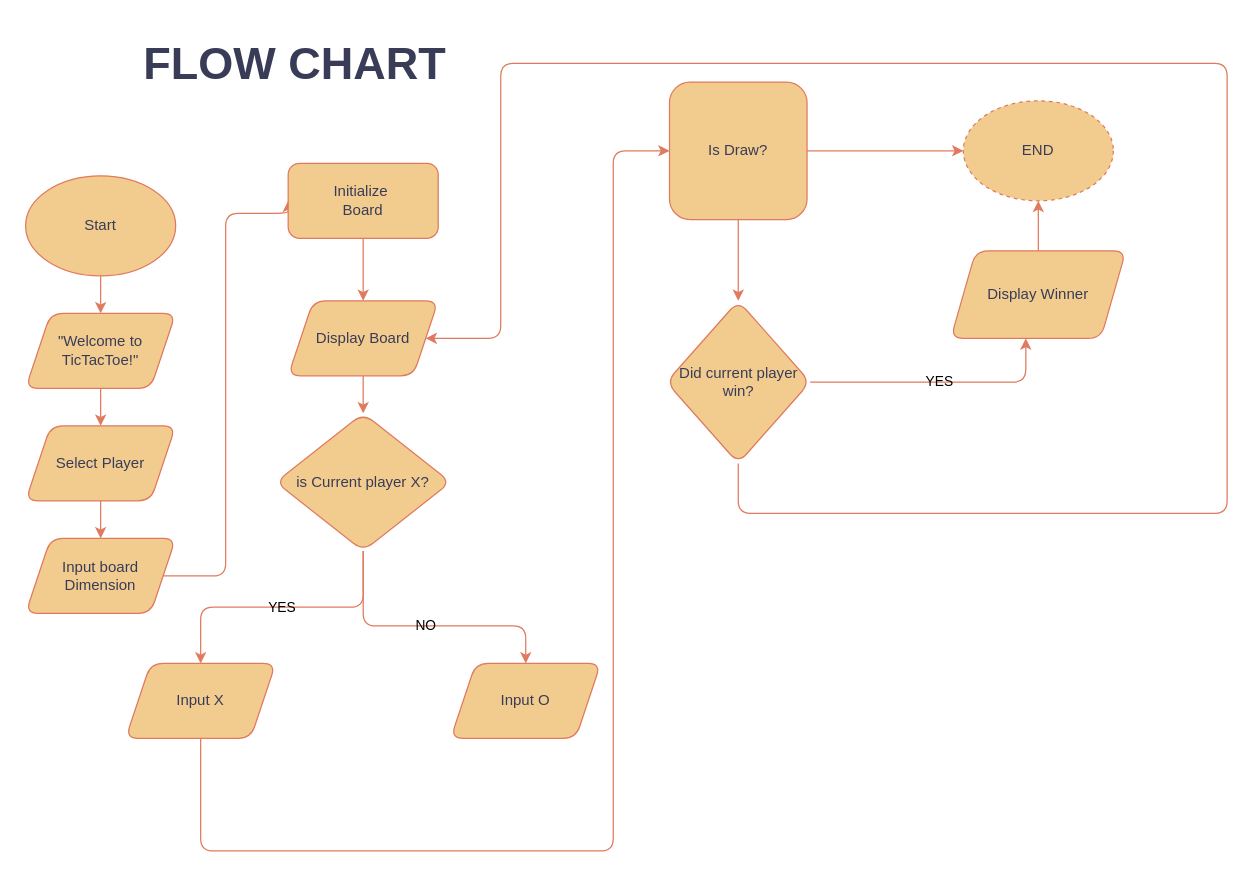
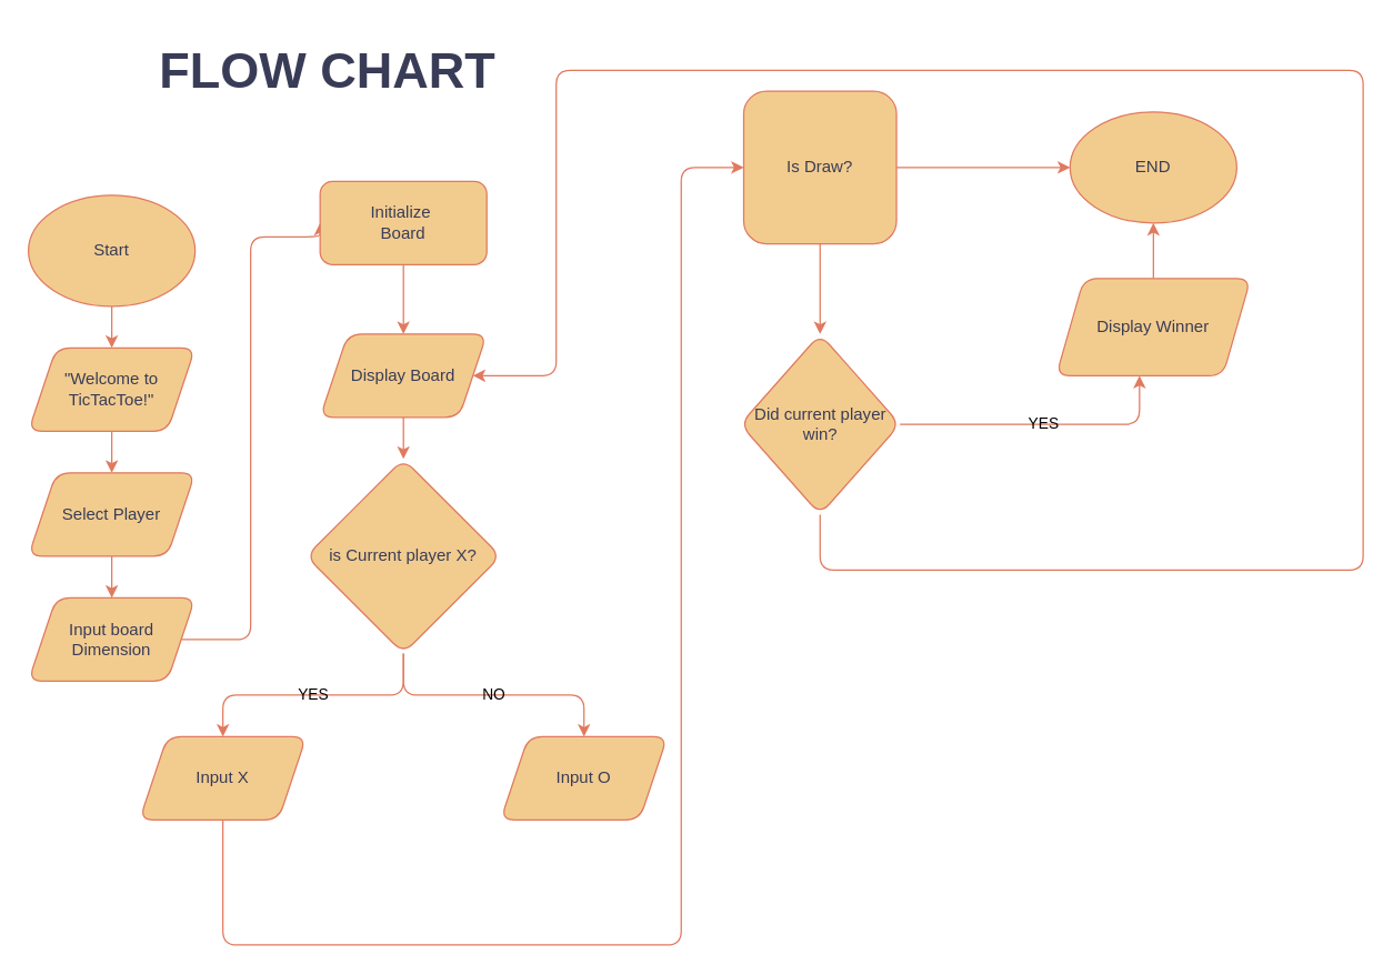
  <mxCell id="0" />
  <mxCell id="1" parent="0" />
  <mxCell id="2" value="" style="edgeStyle=orthogonalEdgeStyle;rounded=1;orthogonalLoop=1;jettySize=auto;html=1;labelBackgroundColor=none;fontColor=default;strokeColor=#E07A5F;" edge="1" parent="1" source="3" target="5"><mxGeometry relative="1" as="geometry" /></mxCell>
  <mxCell id="3" value="Start" style="ellipse;whiteSpace=wrap;html=1;labelBackgroundColor=none;rounded=1;fillColor=#F2CC8F;strokeColor=#E07A5F;fontColor=#393C56;" vertex="1" parent="1"><mxGeometry x="20" y="140" width="120" height="80" as="geometry" /></mxCell>
  <mxCell id="4" value="" style="edgeStyle=orthogonalEdgeStyle;rounded=1;orthogonalLoop=1;jettySize=auto;html=1;labelBackgroundColor=none;fontColor=default;strokeColor=#E07A5F;" edge="1" parent="1" source="5" target="7"><mxGeometry relative="1" as="geometry" /></mxCell>
  <mxCell id="5" value="&quot;Welcome to TicTacToe!&quot;" style="shape=parallelogram;perimeter=parallelogramPerimeter;whiteSpace=wrap;html=1;fixedSize=1;labelBackgroundColor=none;rounded=1;fillColor=#F2CC8F;strokeColor=#E07A5F;fontColor=#393C56;" vertex="1" parent="1"><mxGeometry x="20" y="250" width="120" height="60" as="geometry" /></mxCell>
  <mxCell id="6" value="" style="edgeStyle=orthogonalEdgeStyle;rounded=1;orthogonalLoop=1;jettySize=auto;html=1;labelBackgroundColor=none;fontColor=default;strokeColor=#E07A5F;" edge="1" parent="1" source="7" target="9"><mxGeometry relative="1" as="geometry" /></mxCell>
  <mxCell id="7" value="Select Player" style="shape=parallelogram;perimeter=parallelogramPerimeter;whiteSpace=wrap;html=1;fixedSize=1;labelBackgroundColor=none;rounded=1;fillColor=#F2CC8F;strokeColor=#E07A5F;fontColor=#393C56;" vertex="1" parent="1"><mxGeometry x="20" y="340" width="120" height="60" as="geometry" /></mxCell>
  <mxCell id="8" value="" style="edgeStyle=orthogonalEdgeStyle;rounded=1;orthogonalLoop=1;jettySize=auto;html=1;entryX=0;entryY=0.5;entryDx=0;entryDy=0;labelBackgroundColor=none;fontColor=default;strokeColor=#E07A5F;" edge="1" parent="1" source="9" target="11"><mxGeometry relative="1" as="geometry"><Array as="points"><mxPoint x="180" y="460" /><mxPoint x="180" y="170" /></Array></mxGeometry></mxCell>
  <mxCell id="9" value="Input board&lt;div&gt;Dimension&lt;/div&gt;" style="shape=parallelogram;perimeter=parallelogramPerimeter;whiteSpace=wrap;html=1;fixedSize=1;labelBackgroundColor=none;rounded=1;fillColor=#F2CC8F;strokeColor=#E07A5F;fontColor=#393C56;" vertex="1" parent="1"><mxGeometry x="20" y="430" width="120" height="60" as="geometry" /></mxCell>
  <mxCell id="10" value="" style="edgeStyle=orthogonalEdgeStyle;rounded=1;orthogonalLoop=1;jettySize=auto;html=1;labelBackgroundColor=none;fontColor=default;strokeColor=#E07A5F;" edge="1" parent="1" source="11" target="13"><mxGeometry relative="1" as="geometry" /></mxCell>
  <mxCell id="11" value="Initialize&amp;nbsp;&lt;div&gt;Board&lt;/div&gt;" style="rounded=1;whiteSpace=wrap;html=1;labelBackgroundColor=none;fillColor=#F2CC8F;strokeColor=#E07A5F;fontColor=#393C56;" vertex="1" parent="1"><mxGeometry x="230" y="130" width="120" height="60" as="geometry" /></mxCell>
  <mxCell id="12" value="" style="edgeStyle=orthogonalEdgeStyle;rounded=1;orthogonalLoop=1;jettySize=auto;html=1;labelBackgroundColor=none;fontColor=default;strokeColor=#E07A5F;" edge="1" parent="1" source="13" target="16"><mxGeometry relative="1" as="geometry" /></mxCell>
  <mxCell id="13" value="Display Board" style="shape=parallelogram;perimeter=parallelogramPerimeter;whiteSpace=wrap;html=1;fixedSize=1;labelBackgroundColor=none;rounded=1;fillColor=#F2CC8F;strokeColor=#E07A5F;fontColor=#393C56;" vertex="1" parent="1"><mxGeometry x="230" y="240" width="120" height="60" as="geometry" /></mxCell>
  <mxCell id="14" value="NO" style="edgeStyle=orthogonalEdgeStyle;rounded=1;orthogonalLoop=1;jettySize=auto;html=1;labelBackgroundColor=none;fontColor=default;strokeColor=#E07A5F;" edge="1" parent="1" source="16" target="19"><mxGeometry relative="1" as="geometry"><mxPoint x="290" y="590" as="targetPoint" /><Array as="points"><mxPoint x="290" y="500" /><mxPoint x="420" y="500" /></Array></mxGeometry></mxCell>
  <mxCell id="15" value="YES" style="edgeStyle=orthogonalEdgeStyle;rounded=1;orthogonalLoop=1;jettySize=auto;html=1;exitX=0.5;exitY=1;exitDx=0;exitDy=0;entryX=0.5;entryY=0;entryDx=0;entryDy=0;labelBackgroundColor=none;fontColor=default;strokeColor=#E07A5F;" edge="1" parent="1" source="16" target="18"><mxGeometry relative="1" as="geometry" /></mxCell>
- <mxCell id="16" value="is Current player X?" style="rhombus;whiteSpace=wrap;html=1;labelBackgroundColor=none;rounded=1;fillColor=#F2CC8F;strokeColor=#E07A5F;fontColor=#393C56;" vertex="1" parent="1"><mxGeometry x="220" y="330" width="140" height="110" as="geometry" /></mxCell>
+ <mxCell id="16" value="is Current player X?" style="rhombus;whiteSpace=wrap;html=1;labelBackgroundColor=none;rounded=1;fillColor=#F2CC8F;strokeColor=#E07A5F;fontColor=#393C56;" vertex="1" parent="1"><mxGeometry x="220" y="330" width="140" height="140" as="geometry" /></mxCell>
  <mxCell id="17" style="edgeStyle=orthogonalEdgeStyle;rounded=1;orthogonalLoop=1;jettySize=auto;html=1;entryX=0;entryY=0.5;entryDx=0;entryDy=0;labelBackgroundColor=none;fontColor=default;strokeColor=#E07A5F;" edge="1" parent="1" source="18" target="22"><mxGeometry relative="1" as="geometry"><mxPoint x="480" y="120" as="targetPoint" /><Array as="points"><mxPoint x="160" y="680" /><mxPoint x="490" y="680" /><mxPoint x="490" y="120" /></Array></mxGeometry></mxCell>
  <mxCell id="18" value="Input X" style="shape=parallelogram;perimeter=parallelogramPerimeter;whiteSpace=wrap;html=1;fixedSize=1;labelBackgroundColor=none;rounded=1;fillColor=#F2CC8F;strokeColor=#E07A5F;fontColor=#393C56;" vertex="1" parent="1"><mxGeometry x="100" y="530" width="120" height="60" as="geometry" /></mxCell>
  <mxCell id="19" value="Input O" style="shape=parallelogram;perimeter=parallelogramPerimeter;whiteSpace=wrap;html=1;fixedSize=1;labelBackgroundColor=none;rounded=1;fillColor=#F2CC8F;strokeColor=#E07A5F;fontColor=#393C56;" vertex="1" parent="1"><mxGeometry x="360" y="530" width="120" height="60" as="geometry" /></mxCell>
  <mxCell id="20" value="" style="edgeStyle=orthogonalEdgeStyle;rounded=1;orthogonalLoop=1;jettySize=auto;html=1;labelBackgroundColor=none;fontColor=default;strokeColor=#E07A5F;" edge="1" parent="1" source="22" target="25"><mxGeometry relative="1" as="geometry" /></mxCell>
  <mxCell id="21" style="edgeStyle=orthogonalEdgeStyle;rounded=1;orthogonalLoop=1;jettySize=auto;html=1;entryX=0;entryY=0.5;entryDx=0;entryDy=0;labelBackgroundColor=none;fontColor=default;strokeColor=#E07A5F;" edge="1" parent="1" source="22" target="28"><mxGeometry relative="1" as="geometry" /></mxCell>
  <mxCell id="22" value="Is Draw?" style="whiteSpace=wrap;html=1;labelBackgroundColor=none;fillColor=#F2CC8F;strokeColor=#E07A5F;fontColor=#393C56;rounded=1;" vertex="1" parent="1"><mxGeometry x="535" y="65" width="110" height="110" as="geometry" /></mxCell>
  <mxCell id="23" value="YES&lt;span style=&quot;white-space: pre;&quot;&gt;&#09;&lt;/span&gt;" style="edgeStyle=orthogonalEdgeStyle;rounded=1;orthogonalLoop=1;jettySize=auto;html=1;labelBackgroundColor=none;fontColor=default;strokeColor=#E07A5F;" edge="1" parent="1" source="25"><mxGeometry relative="1" as="geometry"><mxPoint x="820" y="270" as="targetPoint" /><Array as="points"><mxPoint x="820" y="305" /><mxPoint x="820" y="273" /></Array></mxGeometry></mxCell>
  <mxCell id="24" style="edgeStyle=orthogonalEdgeStyle;rounded=1;orthogonalLoop=1;jettySize=auto;html=1;entryX=1;entryY=0.5;entryDx=0;entryDy=0;labelBackgroundColor=none;fontColor=default;strokeColor=#E07A5F;" edge="1" parent="1" source="25" target="13"><mxGeometry relative="1" as="geometry"><mxPoint x="430" y="70" as="targetPoint" /><Array as="points"><mxPoint x="590" y="410" /><mxPoint x="981" y="410" /><mxPoint x="981" y="50" /><mxPoint x="400" y="50" /><mxPoint x="400" y="270" /></Array></mxGeometry></mxCell>
  <mxCell id="25" value="Did current player&lt;div&gt;win?&lt;/div&gt;" style="rhombus;whiteSpace=wrap;html=1;labelBackgroundColor=none;rounded=1;fillColor=#F2CC8F;strokeColor=#E07A5F;fontColor=#393C56;" vertex="1" parent="1"><mxGeometry x="532.5" y="240" width="115" height="130" as="geometry" /></mxCell>
  <mxCell id="26" value="" style="edgeStyle=orthogonalEdgeStyle;rounded=1;orthogonalLoop=1;jettySize=auto;html=1;labelBackgroundColor=none;fontColor=default;strokeColor=#E07A5F;" edge="1" parent="1" source="27" target="28"><mxGeometry relative="1" as="geometry" /></mxCell>
  <mxCell id="27" value="Display Winner" style="shape=parallelogram;perimeter=parallelogramPerimeter;whiteSpace=wrap;html=1;fixedSize=1;labelBackgroundColor=none;rounded=1;fillColor=#F2CC8F;strokeColor=#E07A5F;fontColor=#393C56;" vertex="1" parent="1"><mxGeometry x="760" y="200" width="140" height="70" as="geometry" /></mxCell>
- <mxCell id="28" value="END" style="ellipse;whiteSpace=wrap;html=1;labelBackgroundColor=none;rounded=1;fillColor=#F2CC8F;strokeColor=#E07A5F;fontColor=#393C56;dashed=1;" vertex="1" parent="1"><mxGeometry x="770" y="80" width="120" height="80" as="geometry" /></mxCell>
+ <mxCell id="28" value="END" style="ellipse;whiteSpace=wrap;html=1;labelBackgroundColor=none;rounded=1;fillColor=#F2CC8F;strokeColor=#E07A5F;fontColor=#393C56;" vertex="1" parent="1"><mxGeometry x="770" y="80" width="120" height="80" as="geometry" /></mxCell>
  <mxCell id="29" value="&lt;font style=&quot;font-size: 36px;&quot;&gt;&lt;b style=&quot;&quot;&gt;FLOW CHART&lt;/b&gt;&lt;/font&gt;" style="text;html=1;align=center;verticalAlign=middle;resizable=0;points=[];autosize=1;strokeColor=none;fillColor=none;labelBackgroundColor=none;rounded=1;fontColor=#393C56;" vertex="1" parent="1"><mxGeometry x="100" y="20" width="270" height="60" as="geometry" /></mxCell>
